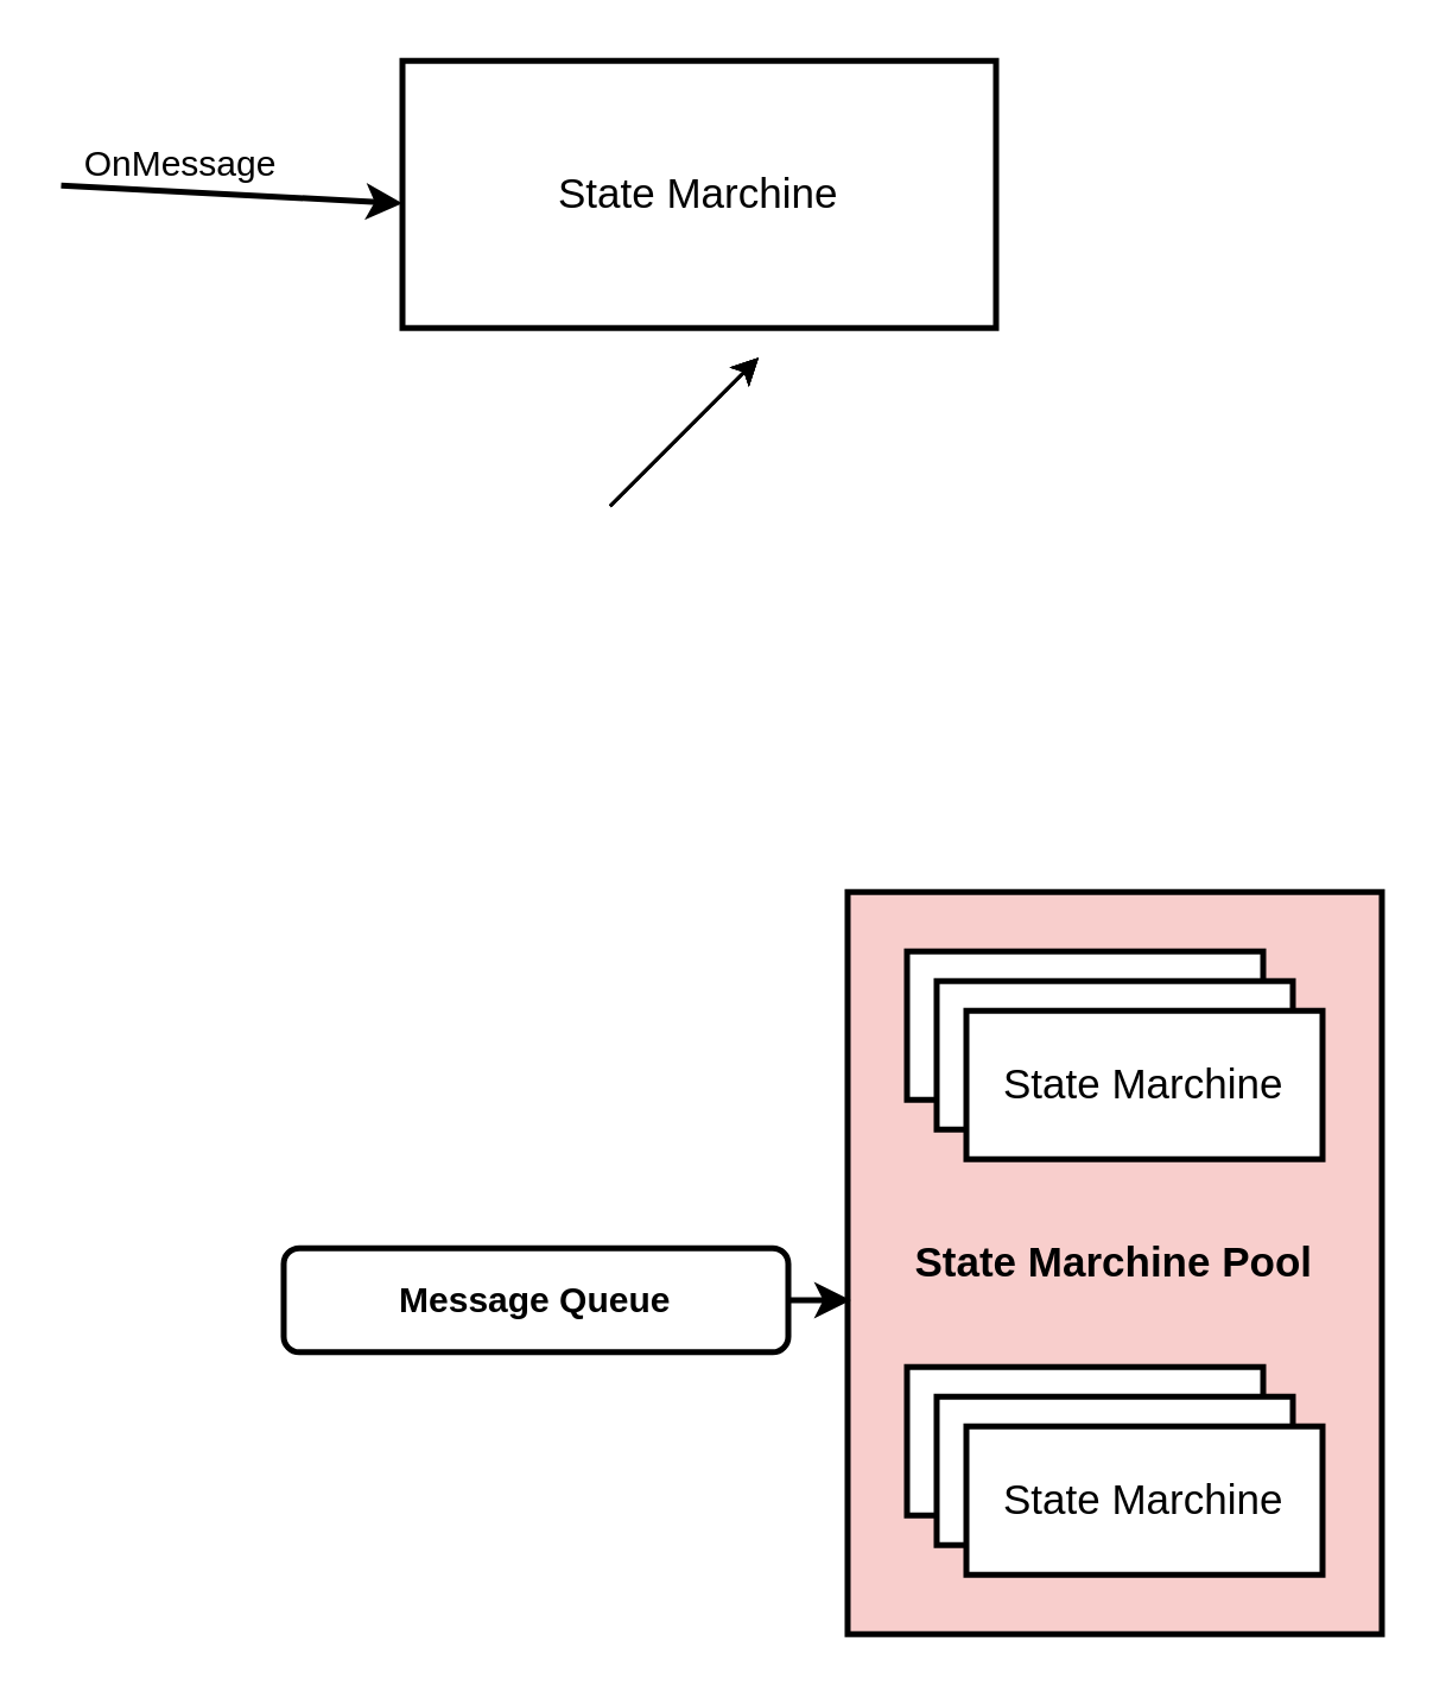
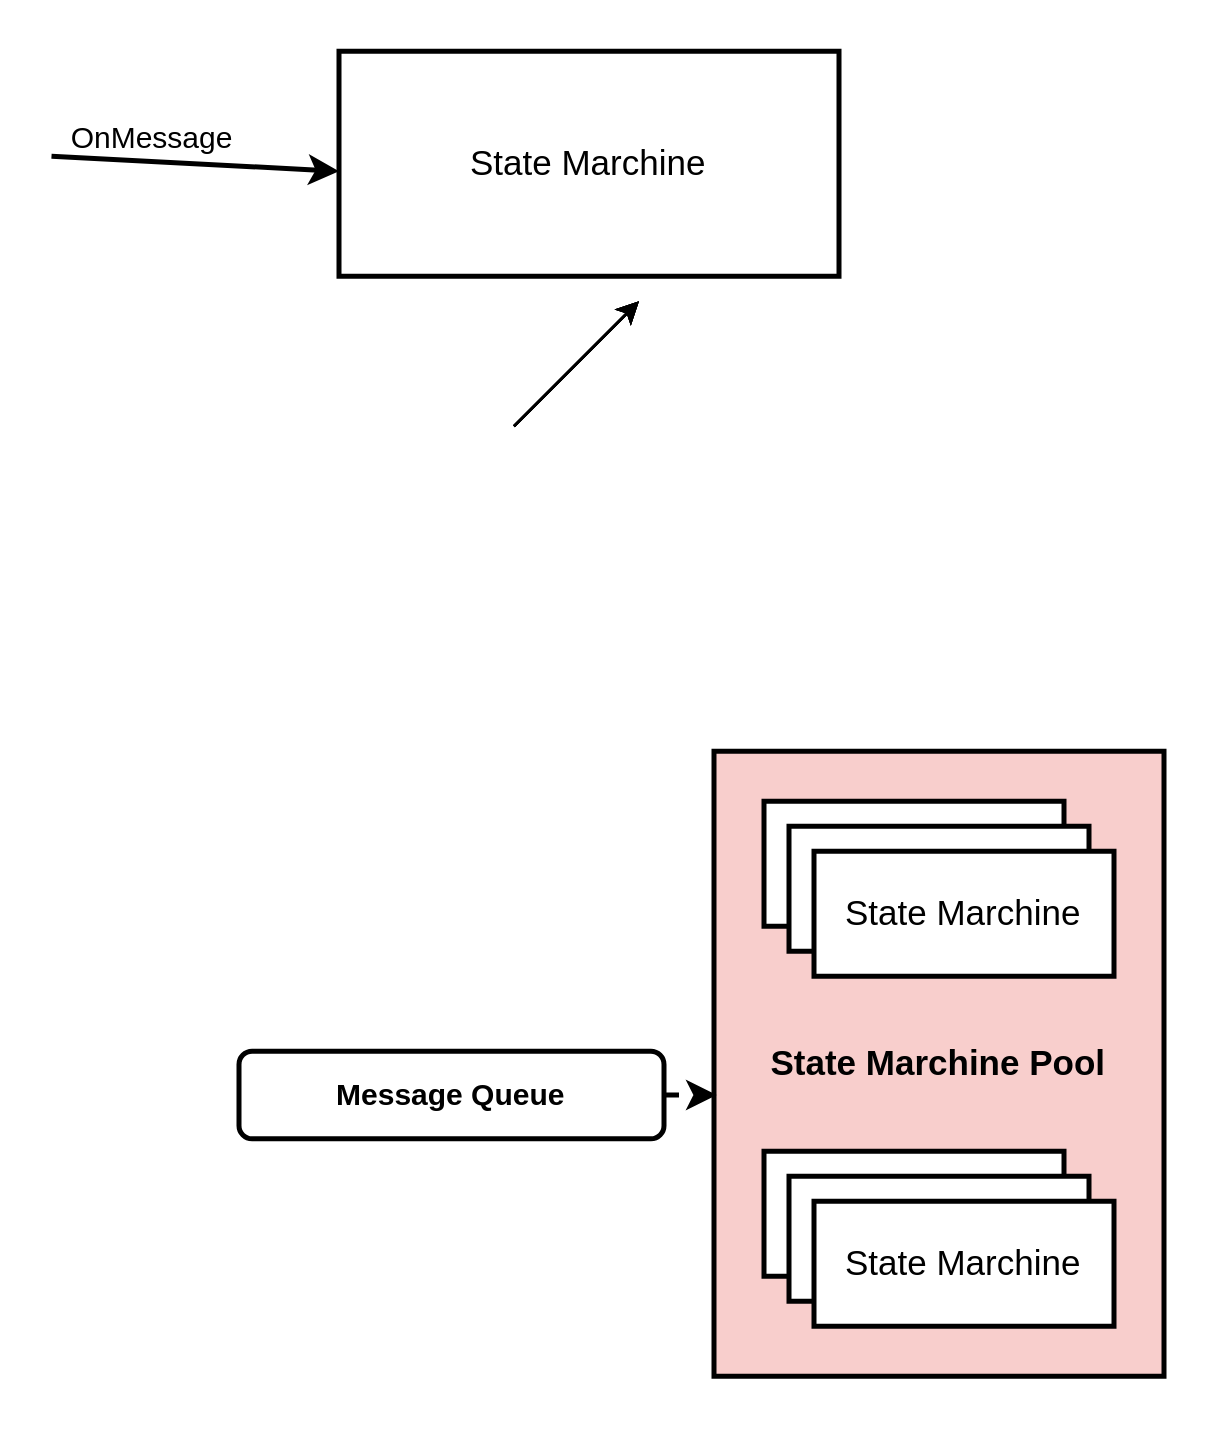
  <mxCell id="0" />
  <mxCell id="1" parent="0" />
  <mxCell id="2" value="&lt;font color=&quot;#000000&quot; style=&quot;font-size: 14px&quot;&gt;&lt;b&gt;State Marchine Pool&lt;/b&gt;&lt;/font&gt;" style="rounded=0;whiteSpace=wrap;html=1;strokeColor=#000000;strokeWidth=2;fillColor=#f8cecc;" vertex="1" parent="1"><mxGeometry x="285" y="300" width="180" height="250" as="geometry" /></mxCell>
  <mxCell id="3" value="&lt;font color=&quot;#000000&quot; style=&quot;font-size: 14px&quot;&gt;state&lt;/font&gt;" style="rounded=0;whiteSpace=wrap;html=1;fillColor=#FFFFFF;strokeColor=#000000;strokeWidth=2;" vertex="1" parent="1"><mxGeometry x="305" y="320" width="120" height="50" as="geometry" /></mxCell>
  <mxCell id="4" value="&lt;font color=&quot;#000000&quot; style=&quot;font-size: 14px&quot;&gt;state&lt;/font&gt;" style="rounded=0;whiteSpace=wrap;html=1;fillColor=#FFFFFF;strokeColor=#000000;strokeWidth=2;" vertex="1" parent="1"><mxGeometry x="315" y="330" width="120" height="50" as="geometry" /></mxCell>
  <mxCell id="5" value="&lt;font color=&quot;#000000&quot;&gt;&lt;span style=&quot;font-size: 14px&quot;&gt;State Marchine&lt;/span&gt;&lt;/font&gt;" style="rounded=0;whiteSpace=wrap;html=1;fillColor=#FFFFFF;strokeColor=#000000;strokeWidth=2;" vertex="1" parent="1"><mxGeometry x="325" y="340" width="120" height="50" as="geometry" /></mxCell>
  <mxCell id="6" value="&lt;font color=&quot;#000000&quot;&gt;&lt;span style=&quot;font-size: 14px&quot;&gt;State Marchine&lt;/span&gt;&lt;/font&gt;" style="rounded=0;whiteSpace=wrap;html=1;fillColor=#FFFFFF;strokeColor=#000000;strokeWidth=2;" vertex="1" parent="1"><mxGeometry x="135" y="20" width="200" height="90" as="geometry" /></mxCell>
  <mxCell id="7" value="" style="endArrow=classic;html=1;" edge="1" parent="1"><mxGeometry width="50" height="50" relative="1" as="geometry"><mxPoint x="205" y="170" as="sourcePoint" /><mxPoint x="255" y="120" as="targetPoint" /></mxGeometry></mxCell>
  <mxCell id="8" value="" style="endArrow=classic;html=1;" edge="1" parent="1"><mxGeometry width="50" height="50" relative="1" as="geometry"><mxPoint x="205" y="170" as="sourcePoint" /><mxPoint x="255" y="120" as="targetPoint" /></mxGeometry></mxCell>
  <mxCell id="9" value="" style="endArrow=classic;html=1;" edge="1" parent="1"><mxGeometry width="50" height="50" relative="1" as="geometry"><mxPoint x="205" y="170" as="sourcePoint" /><mxPoint x="255" y="120" as="targetPoint" /></mxGeometry></mxCell>
  <mxCell id="10" value="" style="endArrow=classic;html=1;" edge="1" parent="1"><mxGeometry width="50" height="50" relative="1" as="geometry"><mxPoint x="205" y="170" as="sourcePoint" /><mxPoint x="255" y="120" as="targetPoint" /></mxGeometry></mxCell>
  <mxCell id="11" value="" style="endArrow=classic;html=1;strokeColor=#000000;strokeWidth=2;exitX=0;exitY=0.85;exitDx=0;exitDy=0;exitPerimeter=0;" edge="1" parent="1" source="12"><mxGeometry width="50" height="50" relative="1" as="geometry"><mxPoint x="25" y="68" as="sourcePoint" /><mxPoint x="135" y="68" as="targetPoint" /></mxGeometry></mxCell>
  <mxCell id="12" value="&lt;font color=&quot;#000000&quot;&gt;OnMessage&lt;/font&gt;" style="text;html=1;align=center;verticalAlign=middle;resizable=0;points=[];autosize=1;strokeColor=none;" vertex="1" parent="1"><mxGeometry x="20" y="45" width="80" height="20" as="geometry" /></mxCell>
  <mxCell id="13" value="&lt;font color=&quot;#000000&quot; style=&quot;font-size: 14px&quot;&gt;state&lt;/font&gt;" style="rounded=0;whiteSpace=wrap;html=1;fillColor=#FFFFFF;strokeColor=#000000;strokeWidth=2;" vertex="1" parent="1"><mxGeometry x="305" y="460" width="120" height="50" as="geometry" /></mxCell>
  <mxCell id="14" value="&lt;font color=&quot;#000000&quot; style=&quot;font-size: 14px&quot;&gt;state&lt;/font&gt;" style="rounded=0;whiteSpace=wrap;html=1;fillColor=#FFFFFF;strokeColor=#000000;strokeWidth=2;" vertex="1" parent="1"><mxGeometry x="315" y="470" width="120" height="50" as="geometry" /></mxCell>
  <mxCell id="15" value="&lt;span style=&quot;color: rgb(0 , 0 , 0) ; font-size: 14px&quot;&gt;State Marchine&lt;/span&gt;" style="rounded=0;whiteSpace=wrap;html=1;fillColor=#FFFFFF;strokeColor=#000000;strokeWidth=2;" vertex="1" parent="1"><mxGeometry x="325" y="480" width="120" height="50" as="geometry" /></mxCell>
- <mxCell id="16" style="edgeStyle=orthogonalEdgeStyle;rounded=0;orthogonalLoop=1;jettySize=auto;html=1;exitX=1;exitY=0.5;exitDx=0;exitDy=0;entryX=0.006;entryY=0.552;entryDx=0;entryDy=0;entryPerimeter=0;strokeColor=#000000;strokeWidth=2;" edge="1" parent="1" source="17" target="2"><mxGeometry relative="1" as="geometry" /></mxCell>
+ <mxCell id="16" style="edgeStyle=orthogonalEdgeStyle;rounded=0;orthogonalLoop=1;jettySize=auto;html=1;exitX=1;exitY=0.5;exitDx=0;exitDy=0;entryX=0.006;entryY=0.552;entryDx=0;entryDy=0;entryPerimeter=0;strokeColor=#000000;strokeWidth=2;dashed=1;" edge="1" parent="1" source="17" target="2"><mxGeometry relative="1" as="geometry" /></mxCell>
  <mxCell id="17" value="&lt;font color=&quot;#000000&quot;&gt;&lt;b&gt;Message Queue&lt;/b&gt;&lt;/font&gt;" style="rounded=1;whiteSpace=wrap;html=1;glass=0;strokeColor=#000000;strokeWidth=2;fillColor=#FFFFFF;" vertex="1" parent="1"><mxGeometry x="95" y="420" width="170" height="35" as="geometry" /></mxCell>
